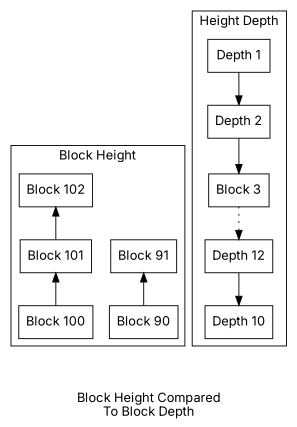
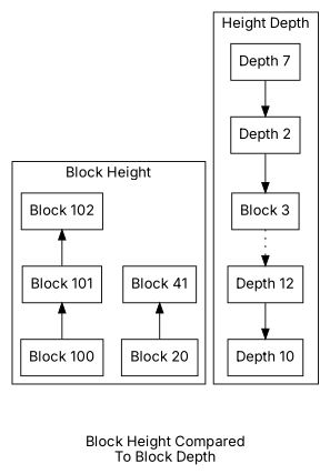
  digraph {
    fontname=Inter
    label="Block Height Compared\nTo Block Depth"
    rankdir=BT
    node [fontname=Inter shape=box]
    edge [fontname=Inter dir=back]
-   n1 [label="Block 90"]
-   n2 [label="Block 91"]
+   n1 [label="Block 20"]
+   n2 [label="Block 41"]
    n3 [label="Block 100"]
    n4 [label="Block 101"]
    n5 [label="Block 102"]
    n6 [label="Depth 10"]
    n7 [label="Depth 12"]
    n8 [label="Block 3"]
    n9 [label="Depth 2"]
-   n10 [label="Depth 1"]
+   n10 [label="Depth 7"]
    subgraph cluster_1 {
      label="Block Height"
      labelloc=b
      n1
      n2
      n3
      n4
      n5
    }
    subgraph cluster_2 {
      label="Height Depth"
      labelloc=b
      n6
      n7
      n8
      n9
      n10
    }
    n1 -> n2 [dir=""]
    n3 -> n4 [dir=""]
    n4 -> n5 [dir=""]
    n6 -> n7
    n7 -> n8 [style=dotted]
    n8 -> n9
    n9 -> n10
  }
